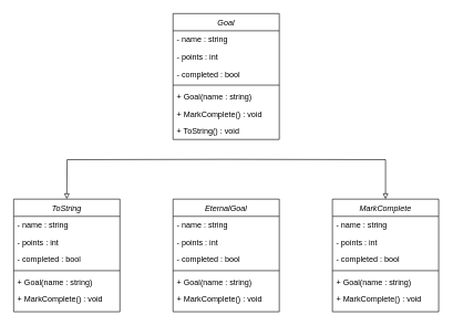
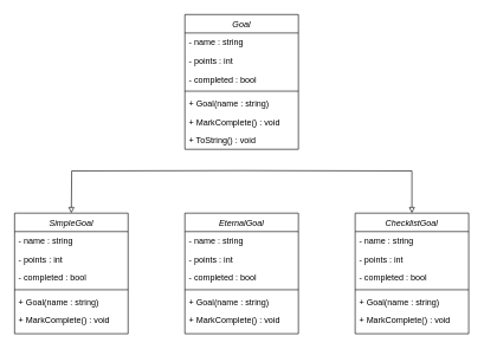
  <mxCell id="0" />
  <mxCell id="1" parent="0" />
  <mxCell id="2" style="edgeStyle=orthogonalEdgeStyle;rounded=0;orthogonalLoop=1;jettySize=auto;html=1;entryX=0.5;entryY=0;entryDx=0;entryDy=0;endArrow=block;endFill=0;" edge="1" parent="1" target="19"><mxGeometry relative="1" as="geometry"><mxPoint x="340" y="240" as="sourcePoint" /></mxGeometry></mxCell>
  <mxCell id="3" style="edgeStyle=orthogonalEdgeStyle;rounded=0;orthogonalLoop=1;jettySize=auto;html=1;endArrow=block;endFill=0;" edge="1" parent="1"><mxGeometry relative="1" as="geometry"><mxPoint x="340" y="240" as="sourcePoint" /><mxPoint x="100" y="300" as="targetPoint" /></mxGeometry></mxCell>
  <mxCell id="4" value="Goal" style="swimlane;fontStyle=2;align=center;verticalAlign=top;childLayout=stackLayout;horizontal=1;startSize=26;horizontalStack=0;resizeParent=1;resizeLast=0;collapsible=1;marginBottom=0;rounded=0;shadow=0;strokeWidth=1;" parent="1" vertex="1"><mxGeometry x="260" y="20" width="160" height="190" as="geometry"><mxRectangle x="230" y="140" width="160" height="26" as="alternateBounds" /></mxGeometry></mxCell>
  <mxCell id="5" value="- name : string" style="text;align=left;verticalAlign=top;spacingLeft=4;spacingRight=4;overflow=hidden;rotatable=0;points=[[0,0.5],[1,0.5]];portConstraint=eastwest;" parent="4" vertex="1"><mxGeometry y="26" width="160" height="26" as="geometry" /></mxCell>
  <mxCell id="6" value="- points : int" style="text;align=left;verticalAlign=top;spacingLeft=4;spacingRight=4;overflow=hidden;rotatable=0;points=[[0,0.5],[1,0.5]];portConstraint=eastwest;rounded=0;shadow=0;html=0;" parent="4" vertex="1"><mxGeometry y="52" width="160" height="26" as="geometry" /></mxCell>
  <mxCell id="7" value="- completed : bool" style="text;align=left;verticalAlign=top;spacingLeft=4;spacingRight=4;overflow=hidden;rotatable=0;points=[[0,0.5],[1,0.5]];portConstraint=eastwest;rounded=0;shadow=0;html=0;" parent="4" vertex="1"><mxGeometry y="78" width="160" height="26" as="geometry" /></mxCell>
  <mxCell id="8" value="" style="line;html=1;strokeWidth=1;align=left;verticalAlign=middle;spacingTop=-1;spacingLeft=3;spacingRight=3;rotatable=0;labelPosition=right;points=[];portConstraint=eastwest;" parent="4" vertex="1"><mxGeometry y="104" width="160" height="8" as="geometry" /></mxCell>
  <mxCell id="9" value="+ Goal(name : string)" style="text;align=left;verticalAlign=top;spacingLeft=4;spacingRight=4;overflow=hidden;rotatable=0;points=[[0,0.5],[1,0.5]];portConstraint=eastwest;" parent="4" vertex="1"><mxGeometry y="112" width="160" height="26" as="geometry" /></mxCell>
  <mxCell id="10" value="+ MarkComplete() : void" style="text;align=left;verticalAlign=top;spacingLeft=4;spacingRight=4;overflow=hidden;rotatable=0;points=[[0,0.5],[1,0.5]];portConstraint=eastwest;" vertex="1" parent="4"><mxGeometry y="138" width="160" height="26" as="geometry" /></mxCell>
  <mxCell id="11" value="+ ToString() : void" style="text;align=left;verticalAlign=top;spacingLeft=4;spacingRight=4;overflow=hidden;rotatable=0;points=[[0,0.5],[1,0.5]];portConstraint=eastwest;" vertex="1" parent="4"><mxGeometry y="164" width="160" height="26" as="geometry" /></mxCell>
- <mxCell id="12" value="ToString" style="swimlane;fontStyle=2;align=center;verticalAlign=top;childLayout=stackLayout;horizontal=1;startSize=26;horizontalStack=0;resizeParent=1;resizeLast=0;collapsible=1;marginBottom=0;rounded=0;shadow=0;strokeWidth=1;" vertex="1" parent="1"><mxGeometry x="20" y="300" width="160" height="170" as="geometry"><mxRectangle x="230" y="140" width="160" height="26" as="alternateBounds" /></mxGeometry></mxCell>
+ <mxCell id="12" value="SimpleGoal" style="swimlane;fontStyle=2;align=center;verticalAlign=top;childLayout=stackLayout;horizontal=1;startSize=26;horizontalStack=0;resizeParent=1;resizeLast=0;collapsible=1;marginBottom=0;rounded=0;shadow=0;strokeWidth=1;" vertex="1" parent="1"><mxGeometry x="20" y="300" width="160" height="170" as="geometry"><mxRectangle x="230" y="140" width="160" height="26" as="alternateBounds" /></mxGeometry></mxCell>
  <mxCell id="13" value="- name : string" style="text;align=left;verticalAlign=top;spacingLeft=4;spacingRight=4;overflow=hidden;rotatable=0;points=[[0,0.5],[1,0.5]];portConstraint=eastwest;" vertex="1" parent="12"><mxGeometry y="26" width="160" height="26" as="geometry" /></mxCell>
  <mxCell id="14" value="- points : int" style="text;align=left;verticalAlign=top;spacingLeft=4;spacingRight=4;overflow=hidden;rotatable=0;points=[[0,0.5],[1,0.5]];portConstraint=eastwest;rounded=0;shadow=0;html=0;" vertex="1" parent="12"><mxGeometry y="52" width="160" height="26" as="geometry" /></mxCell>
  <mxCell id="15" value="- completed : bool" style="text;align=left;verticalAlign=top;spacingLeft=4;spacingRight=4;overflow=hidden;rotatable=0;points=[[0,0.5],[1,0.5]];portConstraint=eastwest;rounded=0;shadow=0;html=0;" vertex="1" parent="12"><mxGeometry y="78" width="160" height="26" as="geometry" /></mxCell>
  <mxCell id="16" value="" style="line;html=1;strokeWidth=1;align=left;verticalAlign=middle;spacingTop=-1;spacingLeft=3;spacingRight=3;rotatable=0;labelPosition=right;points=[];portConstraint=eastwest;" vertex="1" parent="12"><mxGeometry y="104" width="160" height="8" as="geometry" /></mxCell>
  <mxCell id="17" value="+ Goal(name : string)" style="text;align=left;verticalAlign=top;spacingLeft=4;spacingRight=4;overflow=hidden;rotatable=0;points=[[0,0.5],[1,0.5]];portConstraint=eastwest;" vertex="1" parent="12"><mxGeometry y="112" width="160" height="26" as="geometry" /></mxCell>
  <mxCell id="18" value="+ MarkComplete() : void" style="text;align=left;verticalAlign=top;spacingLeft=4;spacingRight=4;overflow=hidden;rotatable=0;points=[[0,0.5],[1,0.5]];portConstraint=eastwest;" vertex="1" parent="12"><mxGeometry y="138" width="160" height="26" as="geometry" /></mxCell>
- <mxCell id="19" value="MarkComplete" style="swimlane;fontStyle=2;align=center;verticalAlign=top;childLayout=stackLayout;horizontal=1;startSize=26;horizontalStack=0;resizeParent=1;resizeLast=0;collapsible=1;marginBottom=0;rounded=0;shadow=0;strokeWidth=1;" vertex="1" parent="1"><mxGeometry x="500" y="300" width="160" height="170" as="geometry"><mxRectangle x="230" y="140" width="160" height="26" as="alternateBounds" /></mxGeometry></mxCell>
+ <mxCell id="19" value="ChecklistGoal" style="swimlane;fontStyle=2;align=center;verticalAlign=top;childLayout=stackLayout;horizontal=1;startSize=26;horizontalStack=0;resizeParent=1;resizeLast=0;collapsible=1;marginBottom=0;rounded=0;shadow=0;strokeWidth=1;" vertex="1" parent="1"><mxGeometry x="500" y="300" width="160" height="170" as="geometry"><mxRectangle x="230" y="140" width="160" height="26" as="alternateBounds" /></mxGeometry></mxCell>
  <mxCell id="20" value="- name : string" style="text;align=left;verticalAlign=top;spacingLeft=4;spacingRight=4;overflow=hidden;rotatable=0;points=[[0,0.5],[1,0.5]];portConstraint=eastwest;" vertex="1" parent="19"><mxGeometry y="26" width="160" height="26" as="geometry" /></mxCell>
  <mxCell id="21" value="- points : int" style="text;align=left;verticalAlign=top;spacingLeft=4;spacingRight=4;overflow=hidden;rotatable=0;points=[[0,0.5],[1,0.5]];portConstraint=eastwest;rounded=0;shadow=0;html=0;" vertex="1" parent="19"><mxGeometry y="52" width="160" height="26" as="geometry" /></mxCell>
  <mxCell id="22" value="- completed : bool" style="text;align=left;verticalAlign=top;spacingLeft=4;spacingRight=4;overflow=hidden;rotatable=0;points=[[0,0.5],[1,0.5]];portConstraint=eastwest;rounded=0;shadow=0;html=0;" vertex="1" parent="19"><mxGeometry y="78" width="160" height="26" as="geometry" /></mxCell>
  <mxCell id="23" value="" style="line;html=1;strokeWidth=1;align=left;verticalAlign=middle;spacingTop=-1;spacingLeft=3;spacingRight=3;rotatable=0;labelPosition=right;points=[];portConstraint=eastwest;" vertex="1" parent="19"><mxGeometry y="104" width="160" height="8" as="geometry" /></mxCell>
  <mxCell id="24" value="+ Goal(name : string)" style="text;align=left;verticalAlign=top;spacingLeft=4;spacingRight=4;overflow=hidden;rotatable=0;points=[[0,0.5],[1,0.5]];portConstraint=eastwest;" vertex="1" parent="19"><mxGeometry y="112" width="160" height="26" as="geometry" /></mxCell>
  <mxCell id="25" value="+ MarkComplete() : void" style="text;align=left;verticalAlign=top;spacingLeft=4;spacingRight=4;overflow=hidden;rotatable=0;points=[[0,0.5],[1,0.5]];portConstraint=eastwest;" vertex="1" parent="19"><mxGeometry y="138" width="160" height="26" as="geometry" /></mxCell>
  <mxCell id="26" value="EternalGoal" style="swimlane;fontStyle=2;align=center;verticalAlign=top;childLayout=stackLayout;horizontal=1;startSize=26;horizontalStack=0;resizeParent=1;resizeLast=0;collapsible=1;marginBottom=0;rounded=0;shadow=0;strokeWidth=1;" vertex="1" parent="1"><mxGeometry x="260" y="300" width="160" height="170" as="geometry"><mxRectangle x="230" y="140" width="160" height="26" as="alternateBounds" /></mxGeometry></mxCell>
  <mxCell id="27" value="- name : string" style="text;align=left;verticalAlign=top;spacingLeft=4;spacingRight=4;overflow=hidden;rotatable=0;points=[[0,0.5],[1,0.5]];portConstraint=eastwest;" vertex="1" parent="26"><mxGeometry y="26" width="160" height="26" as="geometry" /></mxCell>
  <mxCell id="28" value="- points : int" style="text;align=left;verticalAlign=top;spacingLeft=4;spacingRight=4;overflow=hidden;rotatable=0;points=[[0,0.5],[1,0.5]];portConstraint=eastwest;rounded=0;shadow=0;html=0;" vertex="1" parent="26"><mxGeometry y="52" width="160" height="26" as="geometry" /></mxCell>
  <mxCell id="29" value="- completed : bool" style="text;align=left;verticalAlign=top;spacingLeft=4;spacingRight=4;overflow=hidden;rotatable=0;points=[[0,0.5],[1,0.5]];portConstraint=eastwest;rounded=0;shadow=0;html=0;" vertex="1" parent="26"><mxGeometry y="78" width="160" height="26" as="geometry" /></mxCell>
  <mxCell id="30" value="" style="line;html=1;strokeWidth=1;align=left;verticalAlign=middle;spacingTop=-1;spacingLeft=3;spacingRight=3;rotatable=0;labelPosition=right;points=[];portConstraint=eastwest;" vertex="1" parent="26"><mxGeometry y="104" width="160" height="8" as="geometry" /></mxCell>
  <mxCell id="31" value="+ Goal(name : string)" style="text;align=left;verticalAlign=top;spacingLeft=4;spacingRight=4;overflow=hidden;rotatable=0;points=[[0,0.5],[1,0.5]];portConstraint=eastwest;" vertex="1" parent="26"><mxGeometry y="112" width="160" height="26" as="geometry" /></mxCell>
  <mxCell id="32" value="+ MarkComplete() : void" style="text;align=left;verticalAlign=top;spacingLeft=4;spacingRight=4;overflow=hidden;rotatable=0;points=[[0,0.5],[1,0.5]];portConstraint=eastwest;" vertex="1" parent="26"><mxGeometry y="138" width="160" height="26" as="geometry" /></mxCell>
